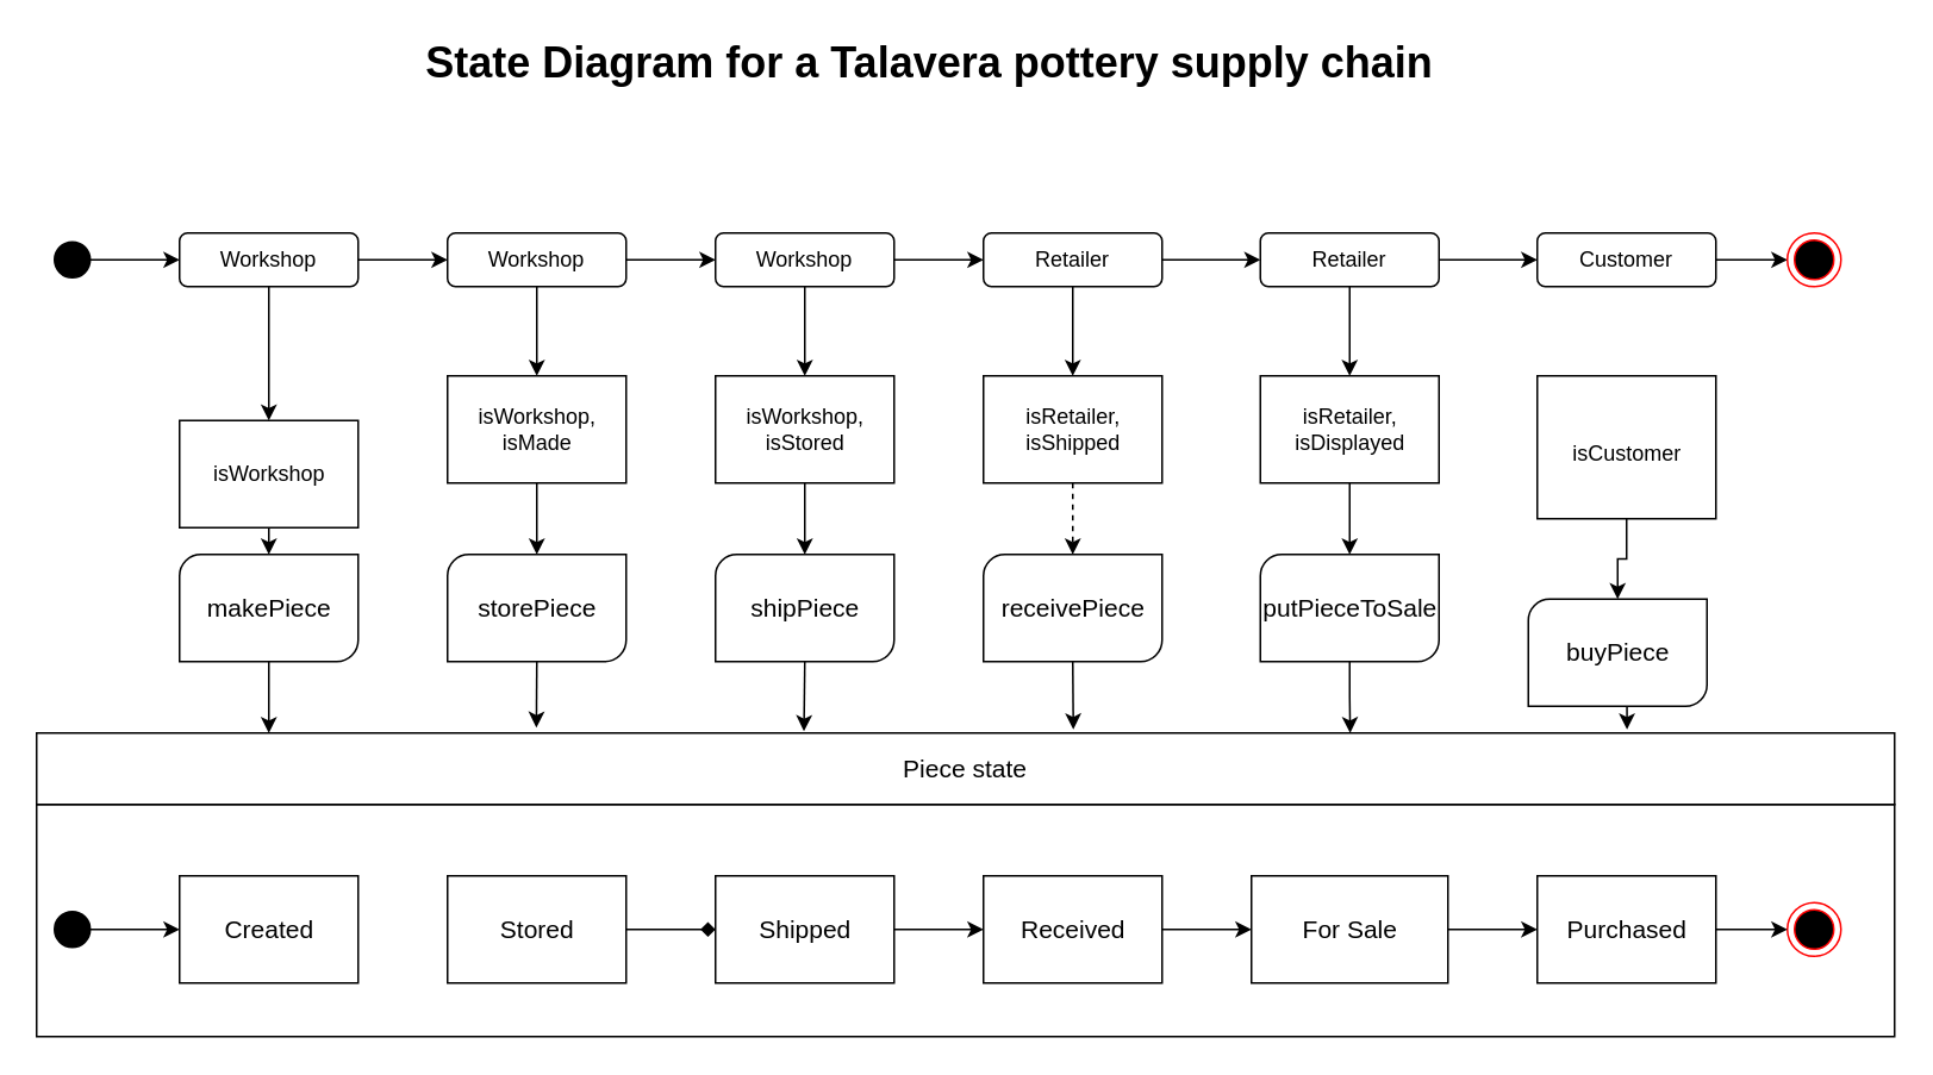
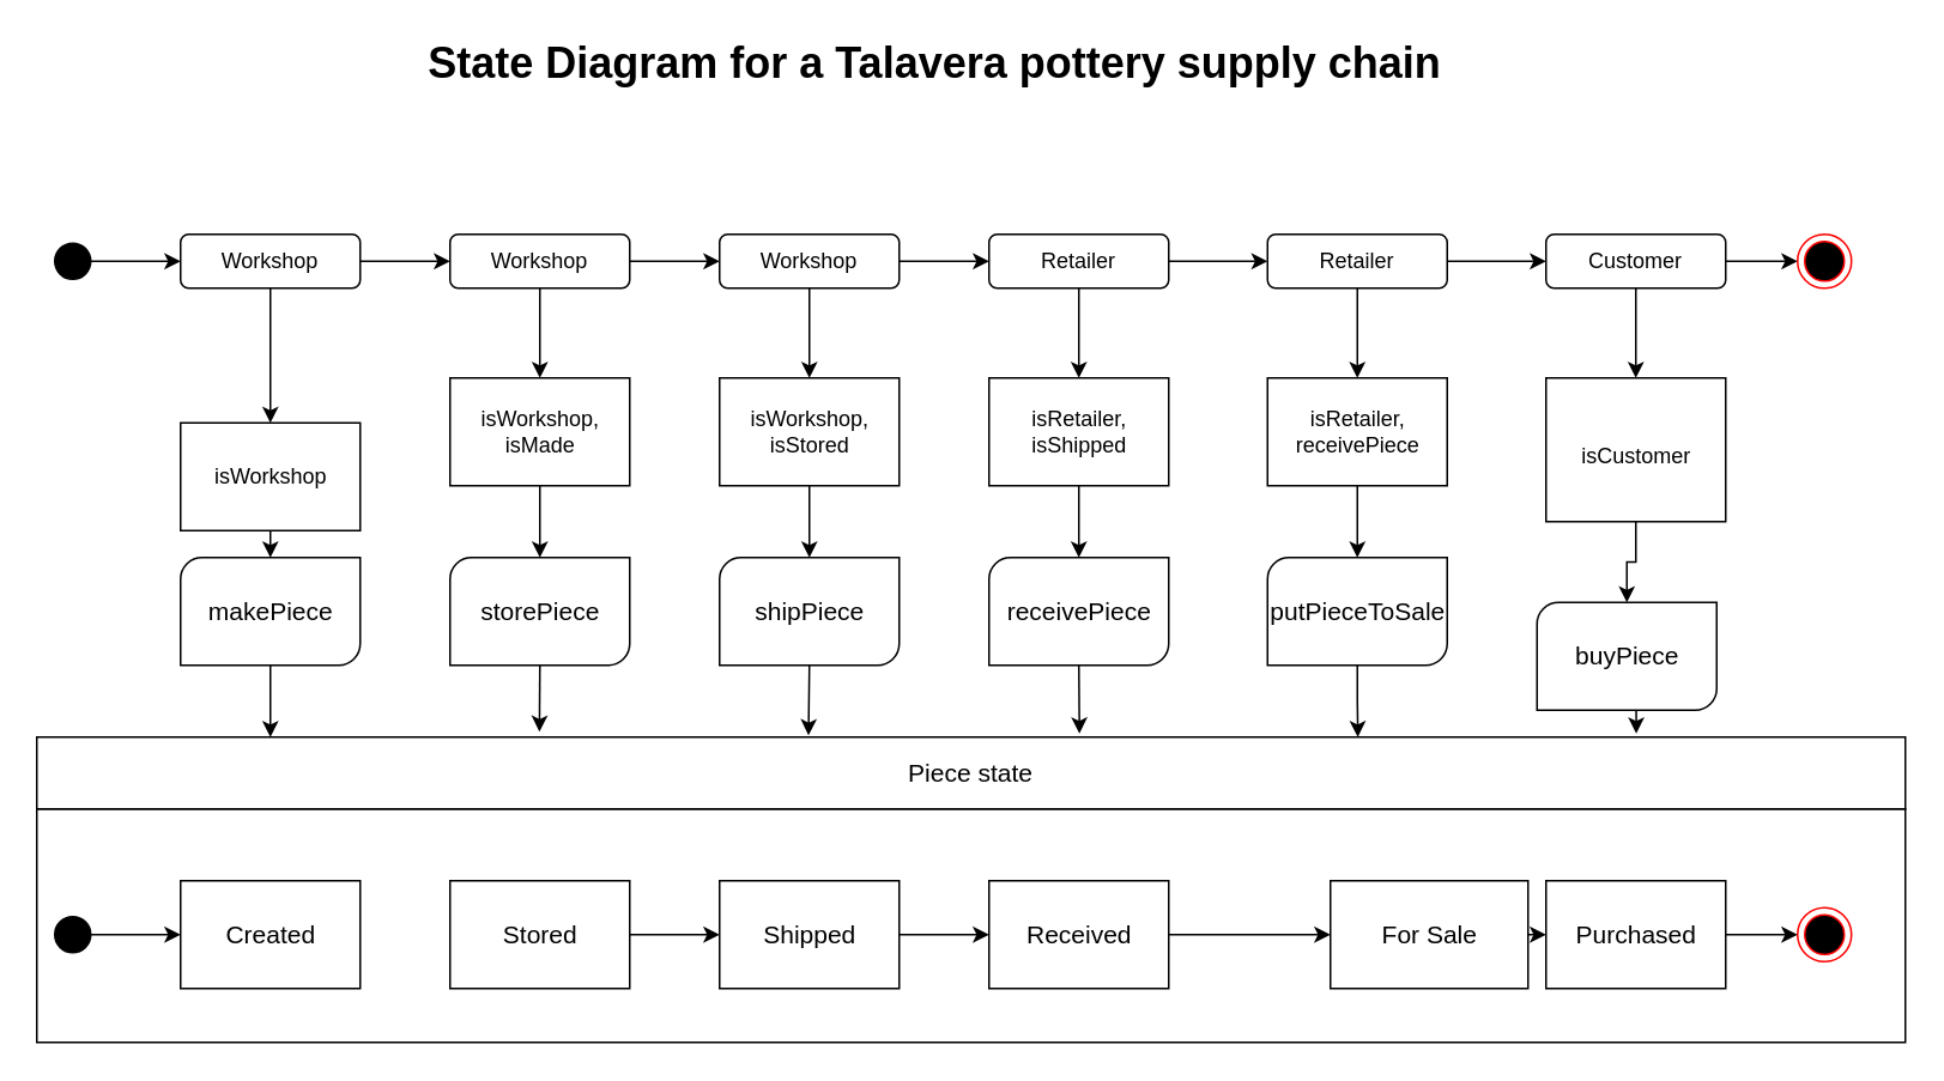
  <mxCell id="0" />
  <mxCell id="1" parent="0" />
  <mxCell id="2" value="" style="rounded=0;whiteSpace=wrap;html=1;fontSize=14;fillColor=#FFFFFF;" parent="1" vertex="1"><mxGeometry x="20" y="450" width="1040" height="130" as="geometry" /></mxCell>
  <mxCell id="3" value="&lt;b&gt;&lt;font style=&quot;font-size: 24px&quot;&gt;State Diagram for a Talavera pottery supply chain&lt;/font&gt;&lt;/b&gt;" style="text;html=1;strokeColor=none;fillColor=none;align=center;verticalAlign=middle;whiteSpace=wrap;rounded=0;" parent="1" vertex="1"><mxGeometry x="20" y="20" width="1000" height="30" as="geometry" /></mxCell>
  <mxCell id="4" value="" style="ellipse;whiteSpace=wrap;html=1;aspect=fixed;fontSize=24;fillColor=#000000;" parent="1" vertex="1"><mxGeometry x="30" y="510" width="20" height="20" as="geometry" /></mxCell>
  <mxCell id="5" value="Created" style="html=1;fontSize=14;fillColor=#FFFFFF;" parent="1" vertex="1"><mxGeometry x="100" y="490" width="100" height="60" as="geometry" /></mxCell>
  <mxCell id="6" value="" style="endArrow=classic;html=1;rounded=0;fontSize=14;exitX=1;exitY=0.5;exitDx=0;exitDy=0;entryX=0;entryY=0.5;entryDx=0;entryDy=0;" parent="1" source="4" target="5" edge="1"><mxGeometry width="50" height="50" relative="1" as="geometry"><mxPoint x="50" y="530" as="sourcePoint" /><mxPoint x="100" y="480" as="targetPoint" /></mxGeometry></mxCell>
  <mxCell id="7" value="&lt;font style=&quot;font-size: 14px&quot;&gt;Stored&lt;/font&gt;" style="html=1;fontSize=14;fillColor=#FFFFFF;" parent="1" vertex="1"><mxGeometry x="250" y="490" width="100" height="60" as="geometry" /></mxCell>
  <mxCell id="8" value="&lt;font style=&quot;font-size: 14px&quot;&gt;Shipped&lt;/font&gt;" style="html=1;fontSize=14;fillColor=#FFFFFF;" parent="1" vertex="1"><mxGeometry x="400" y="490" width="100" height="60" as="geometry" /></mxCell>
  <mxCell id="9" value="&lt;font style=&quot;font-size: 14px&quot;&gt;Received&lt;/font&gt;" style="html=1;fontSize=14;fillColor=#FFFFFF;" parent="1" vertex="1"><mxGeometry x="550" y="490" width="100" height="60" as="geometry" /></mxCell>
- <mxCell id="10" value="For Sale" style="html=1;fontSize=14;fillColor=#FFFFFF;" parent="1" vertex="1"><mxGeometry x="700" y="490" width="110" height="60" as="geometry" /></mxCell>
+ <mxCell id="10" value="For Sale" style="html=1;fontSize=14;fillColor=#FFFFFF;" parent="1" vertex="1"><mxGeometry x="740" y="490" width="110" height="60" as="geometry" /></mxCell>
  <mxCell id="11" value="Purchased" style="html=1;fontSize=14;fillColor=#FFFFFF;" parent="1" vertex="1"><mxGeometry x="860" y="490" width="100" height="60" as="geometry" /></mxCell>
- <mxCell id="12" value="" style="endArrow=diamond;html=1;rounded=0;fontSize=14;entryX=0;entryY=0.5;entryDx=0;entryDy=0;exitX=1;exitY=0.5;exitDx=0;exitDy=0;" parent="1" source="7" target="8" edge="1"><mxGeometry width="50" height="50" relative="1" as="geometry"><mxPoint x="450" y="570" as="sourcePoint" /><mxPoint x="500" y="520" as="targetPoint" /></mxGeometry></mxCell>
+ <mxCell id="12" value="" style="endArrow=classic;html=1;rounded=0;fontSize=14;entryX=0;entryY=0.5;entryDx=0;entryDy=0;exitX=1;exitY=0.5;exitDx=0;exitDy=0;" parent="1" source="7" target="8" edge="1"><mxGeometry width="50" height="50" relative="1" as="geometry"><mxPoint x="450" y="570" as="sourcePoint" /><mxPoint x="500" y="520" as="targetPoint" /></mxGeometry></mxCell>
  <mxCell id="13" value="" style="endArrow=classic;html=1;rounded=0;fontSize=14;entryX=0;entryY=0.5;entryDx=0;entryDy=0;exitX=1;exitY=0.5;exitDx=0;exitDy=0;" parent="1" source="8" target="9" edge="1"><mxGeometry width="50" height="50" relative="1" as="geometry"><mxPoint x="450" y="570" as="sourcePoint" /><mxPoint x="500" y="520" as="targetPoint" /></mxGeometry></mxCell>
  <mxCell id="14" value="" style="endArrow=classic;html=1;rounded=0;fontSize=14;entryX=0;entryY=0.5;entryDx=0;entryDy=0;exitX=1;exitY=0.5;exitDx=0;exitDy=0;" parent="1" source="9" target="10" edge="1"><mxGeometry width="50" height="50" relative="1" as="geometry"><mxPoint x="450" y="570" as="sourcePoint" /><mxPoint x="500" y="520" as="targetPoint" /></mxGeometry></mxCell>
  <mxCell id="15" value="" style="endArrow=classic;html=1;rounded=0;fontSize=14;entryX=0;entryY=0.5;entryDx=0;entryDy=0;exitX=1;exitY=0.5;exitDx=0;exitDy=0;" parent="1" source="10" target="11" edge="1"><mxGeometry width="50" height="50" relative="1" as="geometry"><mxPoint x="740" y="570" as="sourcePoint" /><mxPoint x="790" y="520" as="targetPoint" /></mxGeometry></mxCell>
  <mxCell id="16" value="c" style="ellipse;html=1;shape=endState;fillColor=#000000;strokeColor=#ff0000;fontSize=14;" parent="1" vertex="1"><mxGeometry x="1000" y="505" width="30" height="30" as="geometry" /></mxCell>
  <mxCell id="17" value="" style="endArrow=classic;html=1;rounded=0;fontSize=14;entryX=0;entryY=0.5;entryDx=0;entryDy=0;exitX=1;exitY=0.5;exitDx=0;exitDy=0;" parent="1" source="11" target="16" edge="1"><mxGeometry width="50" height="50" relative="1" as="geometry"><mxPoint x="930" y="630" as="sourcePoint" /><mxPoint x="980" y="580" as="targetPoint" /></mxGeometry></mxCell>
  <mxCell id="18" value="Piece state" style="rounded=0;whiteSpace=wrap;html=1;fontSize=14;fillColor=#FFFFFF;" parent="1" vertex="1"><mxGeometry x="20" y="410" width="1040" height="40" as="geometry" /></mxCell>
  <mxCell id="19" style="edgeStyle=orthogonalEdgeStyle;rounded=0;orthogonalLoop=1;jettySize=auto;html=1;exitX=0.5;exitY=1;exitDx=0;exitDy=0;entryX=0.5;entryY=0;entryDx=0;entryDy=0;entryPerimeter=0;fontSize=14;" parent="1" source="20" target="50" edge="1"><mxGeometry relative="1" as="geometry" /></mxCell>
  <mxCell id="20" value="&lt;font style=&quot;font-size: 12px&quot;&gt;is&lt;/font&gt;Workshop" style="html=1;fontSize=12;fillColor=#FFFFFF;" parent="1" vertex="1"><mxGeometry x="100" y="235" width="100" height="60" as="geometry" /></mxCell>
  <mxCell id="21" style="edgeStyle=orthogonalEdgeStyle;rounded=0;orthogonalLoop=1;jettySize=auto;html=1;exitX=0.5;exitY=1;exitDx=0;exitDy=0;entryX=0.5;entryY=0;entryDx=0;entryDy=0;entryPerimeter=0;fontSize=14;" parent="1" source="22" target="54" edge="1"><mxGeometry relative="1" as="geometry" /></mxCell>
  <mxCell id="22" value="&lt;div&gt;&lt;font style=&quot;font-size: 12px&quot;&gt;is&lt;/font&gt;Workshop,&lt;/div&gt;&lt;div&gt;isStored&lt;br&gt;&lt;/div&gt;" style="html=1;fontSize=12;fillColor=#FFFFFF;" parent="1" vertex="1"><mxGeometry x="400" y="210" width="100" height="60" as="geometry" /></mxCell>
- <mxCell id="23" style="edgeStyle=orthogonalEdgeStyle;rounded=0;orthogonalLoop=1;jettySize=auto;html=1;exitX=0.5;exitY=1;exitDx=0;exitDy=0;entryX=0.5;entryY=0;entryDx=0;entryDy=0;entryPerimeter=0;fontSize=14;dashed=1;" parent="1" source="24" target="56" edge="1"><mxGeometry relative="1" as="geometry" /></mxCell>
+ <mxCell id="23" style="edgeStyle=orthogonalEdgeStyle;rounded=0;orthogonalLoop=1;jettySize=auto;html=1;exitX=0.5;exitY=1;exitDx=0;exitDy=0;entryX=0.5;entryY=0;entryDx=0;entryDy=0;entryPerimeter=0;fontSize=14;" parent="1" source="24" target="56" edge="1"><mxGeometry relative="1" as="geometry" /></mxCell>
  <mxCell id="24" value="&lt;div&gt;&lt;font style=&quot;font-size: 12px&quot;&gt;is&lt;/font&gt;&lt;font style=&quot;font-size: 12px&quot;&gt;Retailer&lt;/font&gt;,&lt;/div&gt;&lt;div&gt;isShipped&lt;/div&gt;" style="html=1;fontSize=12;fillColor=#FFFFFF;" parent="1" vertex="1"><mxGeometry x="550" y="210" width="100" height="60" as="geometry" /></mxCell>
  <mxCell id="25" style="edgeStyle=orthogonalEdgeStyle;rounded=0;orthogonalLoop=1;jettySize=auto;html=1;exitX=0.5;exitY=1;exitDx=0;exitDy=0;entryX=0.5;entryY=0;entryDx=0;entryDy=0;entryPerimeter=0;fontSize=14;" parent="1" source="26" target="58" edge="1"><mxGeometry relative="1" as="geometry" /></mxCell>
- <mxCell id="26" value="&lt;div&gt;&lt;font style=&quot;font-size: 12px&quot;&gt;isRetailer&lt;/font&gt;&lt;font style=&quot;font-size: 12px&quot;&gt;&lt;/font&gt;,&lt;/div&gt;&lt;div&gt;isDisplayed&lt;/div&gt;" style="html=1;fontSize=12;fillColor=#FFFFFF;" parent="1" vertex="1"><mxGeometry x="705" y="210" width="100" height="60" as="geometry" /></mxCell>
+ <mxCell id="26" value="&lt;div&gt;&lt;font style=&quot;font-size: 12px&quot;&gt;isRetailer&lt;/font&gt;&lt;font style=&quot;font-size: 12px&quot;&gt;&lt;/font&gt;,&lt;/div&gt;&lt;div&gt;receivePiece&lt;/div&gt;" style="html=1;fontSize=12;fillColor=#FFFFFF;" parent="1" vertex="1"><mxGeometry x="705" y="210" width="100" height="60" as="geometry" /></mxCell>
  <mxCell id="27" style="edgeStyle=orthogonalEdgeStyle;rounded=0;orthogonalLoop=1;jettySize=auto;html=1;exitX=0.5;exitY=1;exitDx=0;exitDy=0;entryX=0.5;entryY=0;entryDx=0;entryDy=0;entryPerimeter=0;fontSize=14;" parent="1" source="28" target="60" edge="1"><mxGeometry relative="1" as="geometry" /></mxCell>
  <mxCell id="28" value="&lt;font style=&quot;font-size: 12px&quot;&gt;is&lt;/font&gt;&lt;font style=&quot;font-size: 12px&quot;&gt;Customer&lt;/font&gt;" style="html=1;fontSize=24;fillColor=#FFFFFF;" parent="1" vertex="1"><mxGeometry x="860" y="210" width="100" height="80" as="geometry" /></mxCell>
  <mxCell id="29" style="edgeStyle=orthogonalEdgeStyle;rounded=0;orthogonalLoop=1;jettySize=auto;html=1;exitX=0.5;exitY=1;exitDx=0;exitDy=0;entryX=0.5;entryY=0;entryDx=0;entryDy=0;fontSize=12;" parent="1" source="31" target="20" edge="1"><mxGeometry relative="1" as="geometry" /></mxCell>
  <mxCell id="30" style="edgeStyle=orthogonalEdgeStyle;rounded=0;orthogonalLoop=1;jettySize=auto;html=1;exitX=1;exitY=0.5;exitDx=0;exitDy=0;entryX=0;entryY=0.5;entryDx=0;entryDy=0;fontSize=14;" parent="1" source="31" target="34" edge="1"><mxGeometry relative="1" as="geometry" /></mxCell>
  <mxCell id="31" value="Workshop" style="rounded=1;whiteSpace=wrap;html=1;fontSize=12;fillColor=#FFFFFF;" parent="1" vertex="1"><mxGeometry x="100" y="130" width="100" height="30" as="geometry" /></mxCell>
  <mxCell id="32" style="edgeStyle=orthogonalEdgeStyle;rounded=0;orthogonalLoop=1;jettySize=auto;html=1;exitX=0.5;exitY=1;exitDx=0;exitDy=0;entryX=0.5;entryY=0;entryDx=0;entryDy=0;fontSize=12;" parent="1" source="34" edge="1"><mxGeometry relative="1" as="geometry"><mxPoint x="300" y="210" as="targetPoint" /></mxGeometry></mxCell>
  <mxCell id="33" style="edgeStyle=orthogonalEdgeStyle;rounded=0;orthogonalLoop=1;jettySize=auto;html=1;exitX=1;exitY=0.5;exitDx=0;exitDy=0;entryX=0;entryY=0.5;entryDx=0;entryDy=0;fontSize=14;" parent="1" source="34" target="37" edge="1"><mxGeometry relative="1" as="geometry" /></mxCell>
  <mxCell id="34" value="Workshop" style="rounded=1;whiteSpace=wrap;html=1;fontSize=12;fillColor=#FFFFFF;" parent="1" vertex="1"><mxGeometry x="250" y="130" width="100" height="30" as="geometry" /></mxCell>
  <mxCell id="35" style="edgeStyle=orthogonalEdgeStyle;rounded=0;orthogonalLoop=1;jettySize=auto;html=1;exitX=0.5;exitY=1;exitDx=0;exitDy=0;entryX=0.5;entryY=0;entryDx=0;entryDy=0;fontSize=12;" parent="1" source="37" target="22" edge="1"><mxGeometry relative="1" as="geometry" /></mxCell>
  <mxCell id="36" style="edgeStyle=orthogonalEdgeStyle;rounded=0;orthogonalLoop=1;jettySize=auto;html=1;exitX=1;exitY=0.5;exitDx=0;exitDy=0;entryX=0;entryY=0.5;entryDx=0;entryDy=0;fontSize=14;" parent="1" source="37" target="43" edge="1"><mxGeometry relative="1" as="geometry" /></mxCell>
  <mxCell id="37" value="Workshop" style="rounded=1;whiteSpace=wrap;html=1;fontSize=12;fillColor=#FFFFFF;" parent="1" vertex="1"><mxGeometry x="400" y="130" width="100" height="30" as="geometry" /></mxCell>
  <mxCell id="38" style="edgeStyle=orthogonalEdgeStyle;rounded=0;orthogonalLoop=1;jettySize=auto;html=1;exitX=0.5;exitY=1;exitDx=0;exitDy=0;entryX=0.5;entryY=0;entryDx=0;entryDy=0;fontSize=12;" parent="1" source="40" target="26" edge="1"><mxGeometry relative="1" as="geometry" /></mxCell>
  <mxCell id="39" style="edgeStyle=orthogonalEdgeStyle;rounded=0;orthogonalLoop=1;jettySize=auto;html=1;exitX=1;exitY=0.5;exitDx=0;exitDy=0;entryX=0;entryY=0.5;entryDx=0;entryDy=0;fontSize=14;" parent="1" source="40" target="46" edge="1"><mxGeometry relative="1" as="geometry" /></mxCell>
  <mxCell id="40" value="Retailer" style="rounded=1;whiteSpace=wrap;html=1;fontSize=12;fillColor=#FFFFFF;" parent="1" vertex="1"><mxGeometry x="705" y="130" width="100" height="30" as="geometry" /></mxCell>
  <mxCell id="41" style="edgeStyle=orthogonalEdgeStyle;rounded=0;orthogonalLoop=1;jettySize=auto;html=1;exitX=0.5;exitY=1;exitDx=0;exitDy=0;entryX=0.5;entryY=0;entryDx=0;entryDy=0;fontSize=12;" parent="1" source="43" target="24" edge="1"><mxGeometry relative="1" as="geometry" /></mxCell>
  <mxCell id="42" style="edgeStyle=orthogonalEdgeStyle;rounded=0;orthogonalLoop=1;jettySize=auto;html=1;exitX=1;exitY=0.5;exitDx=0;exitDy=0;entryX=0;entryY=0.5;entryDx=0;entryDy=0;fontSize=14;" parent="1" source="43" target="40" edge="1"><mxGeometry relative="1" as="geometry" /></mxCell>
  <mxCell id="43" value="Retailer" style="rounded=1;whiteSpace=wrap;html=1;fontSize=12;fillColor=#FFFFFF;" parent="1" vertex="1"><mxGeometry x="550" y="130" width="100" height="30" as="geometry" /></mxCell>
+ <mxCell id="44" style="edgeStyle=orthogonalEdgeStyle;rounded=0;orthogonalLoop=1;jettySize=auto;html=1;exitX=0.5;exitY=1;exitDx=0;exitDy=0;entryX=0.5;entryY=0;entryDx=0;entryDy=0;fontSize=12;" parent="1" source="46" target="28" edge="1"><mxGeometry relative="1" as="geometry" /></mxCell>
  <mxCell id="45" style="edgeStyle=orthogonalEdgeStyle;rounded=0;orthogonalLoop=1;jettySize=auto;html=1;exitX=1;exitY=0.5;exitDx=0;exitDy=0;entryX=0;entryY=0.5;entryDx=0;entryDy=0;fontSize=14;" parent="1" source="46" target="63" edge="1"><mxGeometry relative="1" as="geometry" /></mxCell>
  <mxCell id="46" value="Customer" style="rounded=1;whiteSpace=wrap;html=1;fontSize=12;fillColor=#FFFFFF;" parent="1" vertex="1"><mxGeometry x="860" y="130" width="100" height="30" as="geometry" /></mxCell>
  <mxCell id="47" style="edgeStyle=orthogonalEdgeStyle;rounded=0;orthogonalLoop=1;jettySize=auto;html=1;exitX=0.5;exitY=1;exitDx=0;exitDy=0;entryX=0.5;entryY=0;entryDx=0;entryDy=0;entryPerimeter=0;fontSize=14;" parent="1" source="48" target="52" edge="1"><mxGeometry relative="1" as="geometry" /></mxCell>
  <mxCell id="48" value="&lt;div&gt;&lt;font style=&quot;font-size: 12px&quot;&gt;is&lt;/font&gt;Workshop,&lt;/div&gt;&lt;div&gt;isMade&lt;/div&gt;" style="html=1;fontSize=12;fillColor=#FFFFFF;" parent="1" vertex="1"><mxGeometry x="250" y="210" width="100" height="60" as="geometry" /></mxCell>
  <mxCell id="49" style="edgeStyle=orthogonalEdgeStyle;rounded=0;orthogonalLoop=1;jettySize=auto;html=1;exitX=0.5;exitY=1;exitDx=0;exitDy=0;exitPerimeter=0;entryX=0.125;entryY=0;entryDx=0;entryDy=0;entryPerimeter=0;fontSize=14;" parent="1" source="50" target="18" edge="1"><mxGeometry relative="1" as="geometry" /></mxCell>
  <mxCell id="50" value="makePiece" style="verticalLabelPosition=middle;verticalAlign=middle;html=1;shape=mxgraph.basic.diag_round_rect;dx=6;fontSize=14;fillColor=#FFFFFF;labelPosition=center;align=center;" parent="1" vertex="1"><mxGeometry x="100" y="310" width="100" height="60" as="geometry" /></mxCell>
  <mxCell id="51" style="edgeStyle=orthogonalEdgeStyle;rounded=0;orthogonalLoop=1;jettySize=auto;html=1;exitX=0.5;exitY=1;exitDx=0;exitDy=0;exitPerimeter=0;entryX=0.269;entryY=-0.075;entryDx=0;entryDy=0;entryPerimeter=0;fontSize=14;" parent="1" source="52" target="18" edge="1"><mxGeometry relative="1" as="geometry" /></mxCell>
  <mxCell id="52" value="storePiece" style="verticalLabelPosition=middle;verticalAlign=middle;html=1;shape=mxgraph.basic.diag_round_rect;dx=6;fontSize=14;fillColor=#FFFFFF;labelPosition=center;align=center;" parent="1" vertex="1"><mxGeometry x="250" y="310" width="100" height="60" as="geometry" /></mxCell>
  <mxCell id="53" style="edgeStyle=orthogonalEdgeStyle;rounded=0;orthogonalLoop=1;jettySize=auto;html=1;exitX=0.5;exitY=1;exitDx=0;exitDy=0;exitPerimeter=0;entryX=0.413;entryY=-0.025;entryDx=0;entryDy=0;entryPerimeter=0;fontSize=14;" parent="1" source="54" target="18" edge="1"><mxGeometry relative="1" as="geometry" /></mxCell>
  <mxCell id="54" value="shipPiece" style="verticalLabelPosition=middle;verticalAlign=middle;html=1;shape=mxgraph.basic.diag_round_rect;dx=6;fontSize=14;fillColor=#FFFFFF;labelPosition=center;align=center;" parent="1" vertex="1"><mxGeometry x="400" y="310" width="100" height="60" as="geometry" /></mxCell>
  <mxCell id="55" style="edgeStyle=orthogonalEdgeStyle;rounded=0;orthogonalLoop=1;jettySize=auto;html=1;exitX=0.5;exitY=1;exitDx=0;exitDy=0;exitPerimeter=0;entryX=0.558;entryY=-0.05;entryDx=0;entryDy=0;entryPerimeter=0;fontSize=14;" parent="1" source="56" target="18" edge="1"><mxGeometry relative="1" as="geometry" /></mxCell>
  <mxCell id="56" value="receivePiece" style="verticalLabelPosition=middle;verticalAlign=middle;html=1;shape=mxgraph.basic.diag_round_rect;dx=6;fontSize=14;fillColor=#FFFFFF;labelPosition=center;align=center;" parent="1" vertex="1"><mxGeometry x="550" y="310" width="100" height="60" as="geometry" /></mxCell>
  <mxCell id="57" style="edgeStyle=orthogonalEdgeStyle;rounded=0;orthogonalLoop=1;jettySize=auto;html=1;exitX=0.5;exitY=1;exitDx=0;exitDy=0;exitPerimeter=0;entryX=0.707;entryY=0;entryDx=0;entryDy=0;entryPerimeter=0;fontSize=14;" parent="1" source="58" target="18" edge="1"><mxGeometry relative="1" as="geometry" /></mxCell>
  <mxCell id="58" value="putPieceToSale" style="verticalLabelPosition=middle;verticalAlign=middle;html=1;shape=mxgraph.basic.diag_round_rect;dx=6;fontSize=14;fillColor=#FFFFFF;labelPosition=center;align=center;" parent="1" vertex="1"><mxGeometry x="705" y="310" width="100" height="60" as="geometry" /></mxCell>
  <mxCell id="59" style="edgeStyle=orthogonalEdgeStyle;rounded=0;orthogonalLoop=1;jettySize=auto;html=1;exitX=0.5;exitY=1;exitDx=0;exitDy=0;exitPerimeter=0;entryX=0.856;entryY=-0.05;entryDx=0;entryDy=0;entryPerimeter=0;fontSize=14;" parent="1" source="60" target="18" edge="1"><mxGeometry relative="1" as="geometry" /></mxCell>
  <mxCell id="60" value="buyPiece" style="verticalLabelPosition=middle;verticalAlign=middle;html=1;shape=mxgraph.basic.diag_round_rect;dx=6;fontSize=14;fillColor=#FFFFFF;labelPosition=center;align=center;" parent="1" vertex="1"><mxGeometry x="855" y="335" width="100" height="60" as="geometry" /></mxCell>
  <mxCell id="61" style="edgeStyle=orthogonalEdgeStyle;rounded=0;orthogonalLoop=1;jettySize=auto;html=1;exitX=1;exitY=0.5;exitDx=0;exitDy=0;entryX=0;entryY=0.5;entryDx=0;entryDy=0;fontSize=14;" parent="1" source="62" target="31" edge="1"><mxGeometry relative="1" as="geometry" /></mxCell>
  <mxCell id="62" value="" style="ellipse;whiteSpace=wrap;html=1;aspect=fixed;fontSize=24;fillColor=#000000;" parent="1" vertex="1"><mxGeometry x="30" y="135" width="20" height="20" as="geometry" /></mxCell>
  <mxCell id="63" value="c" style="ellipse;html=1;shape=endState;fillColor=#000000;strokeColor=#ff0000;fontSize=14;" parent="1" vertex="1"><mxGeometry x="1000" y="130" width="30" height="30" as="geometry" /></mxCell>
